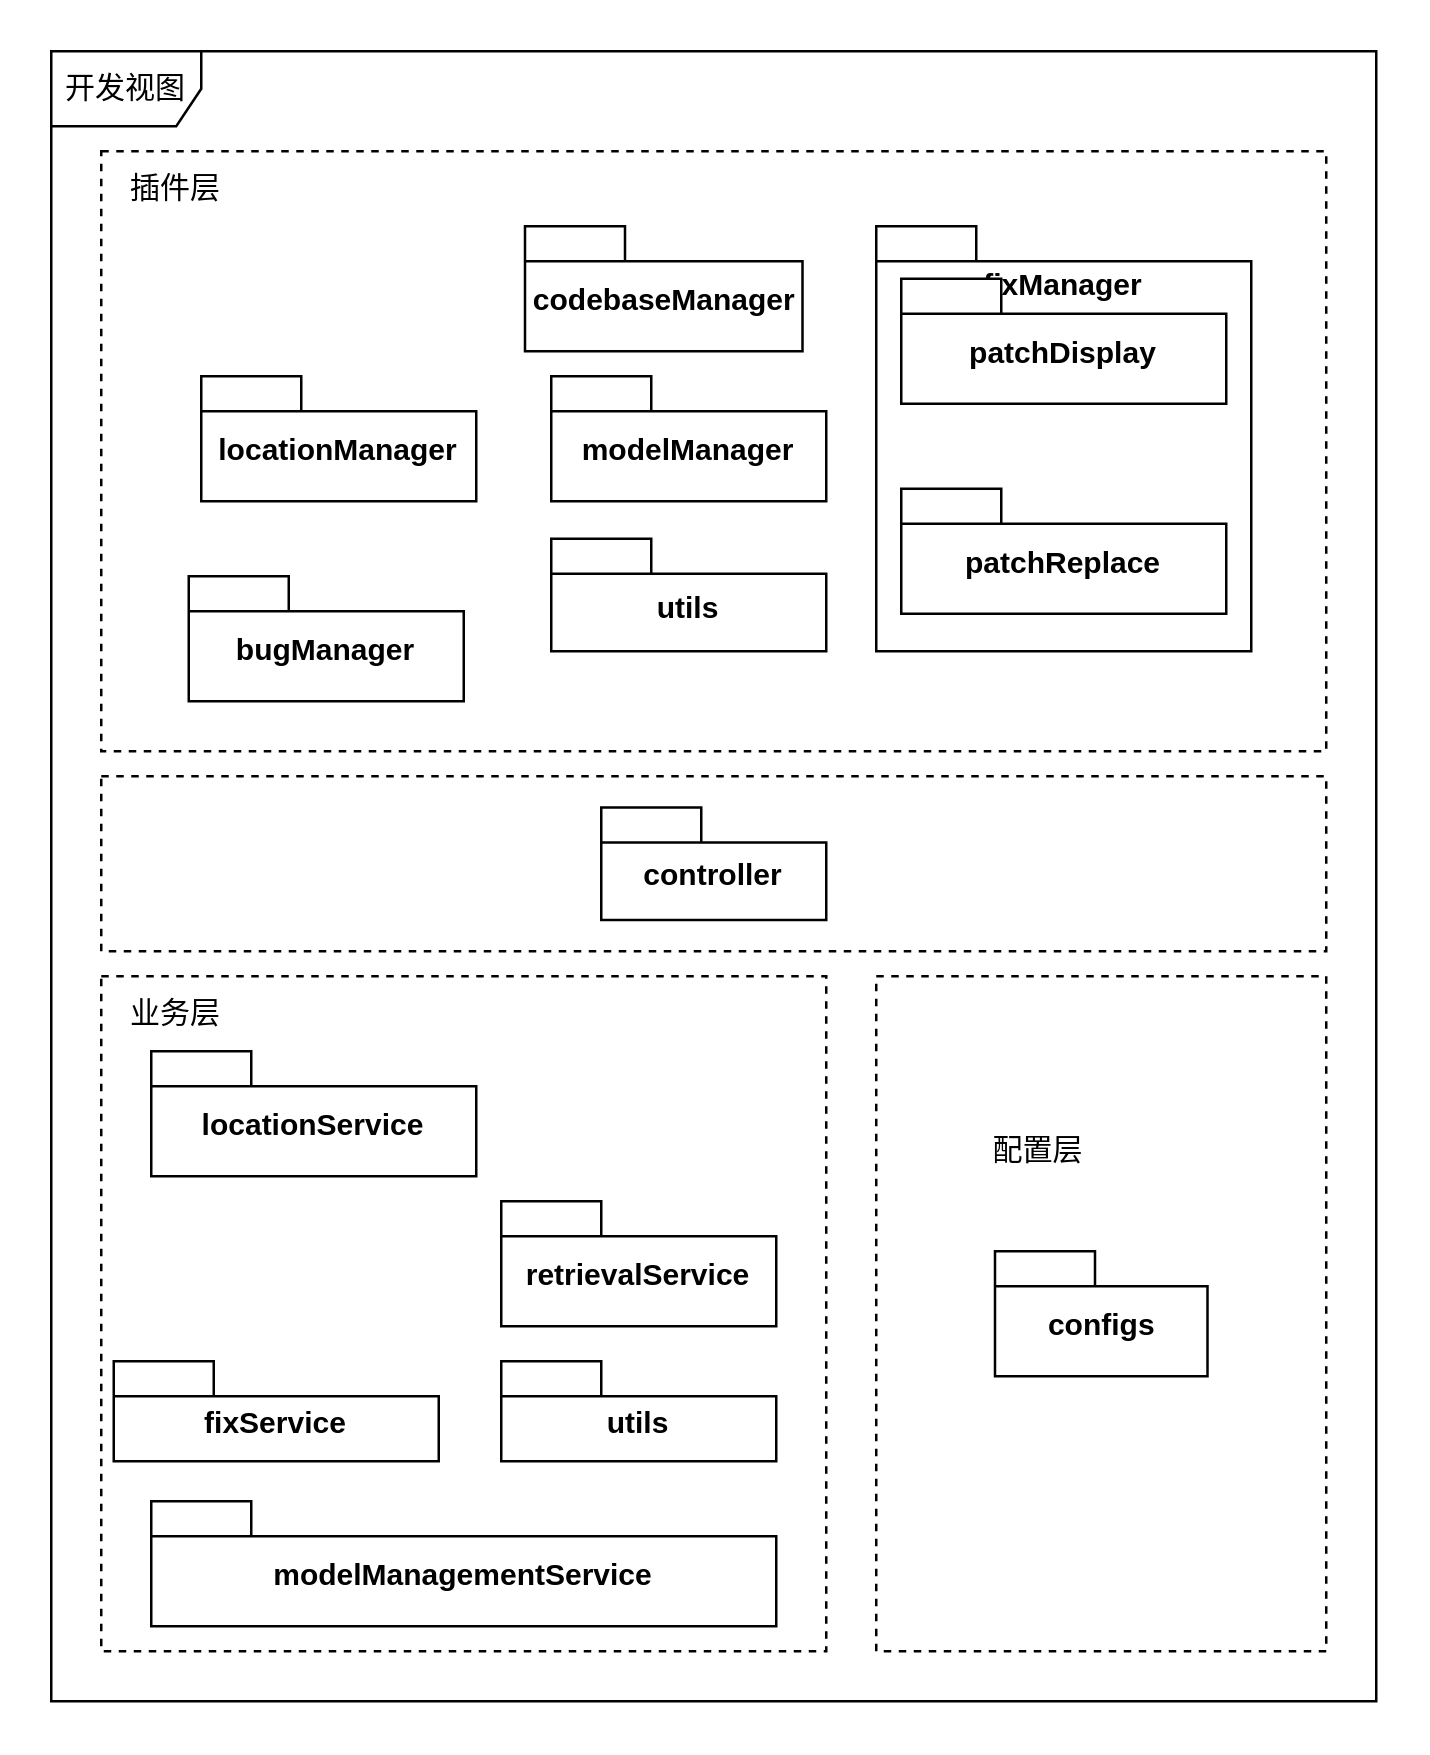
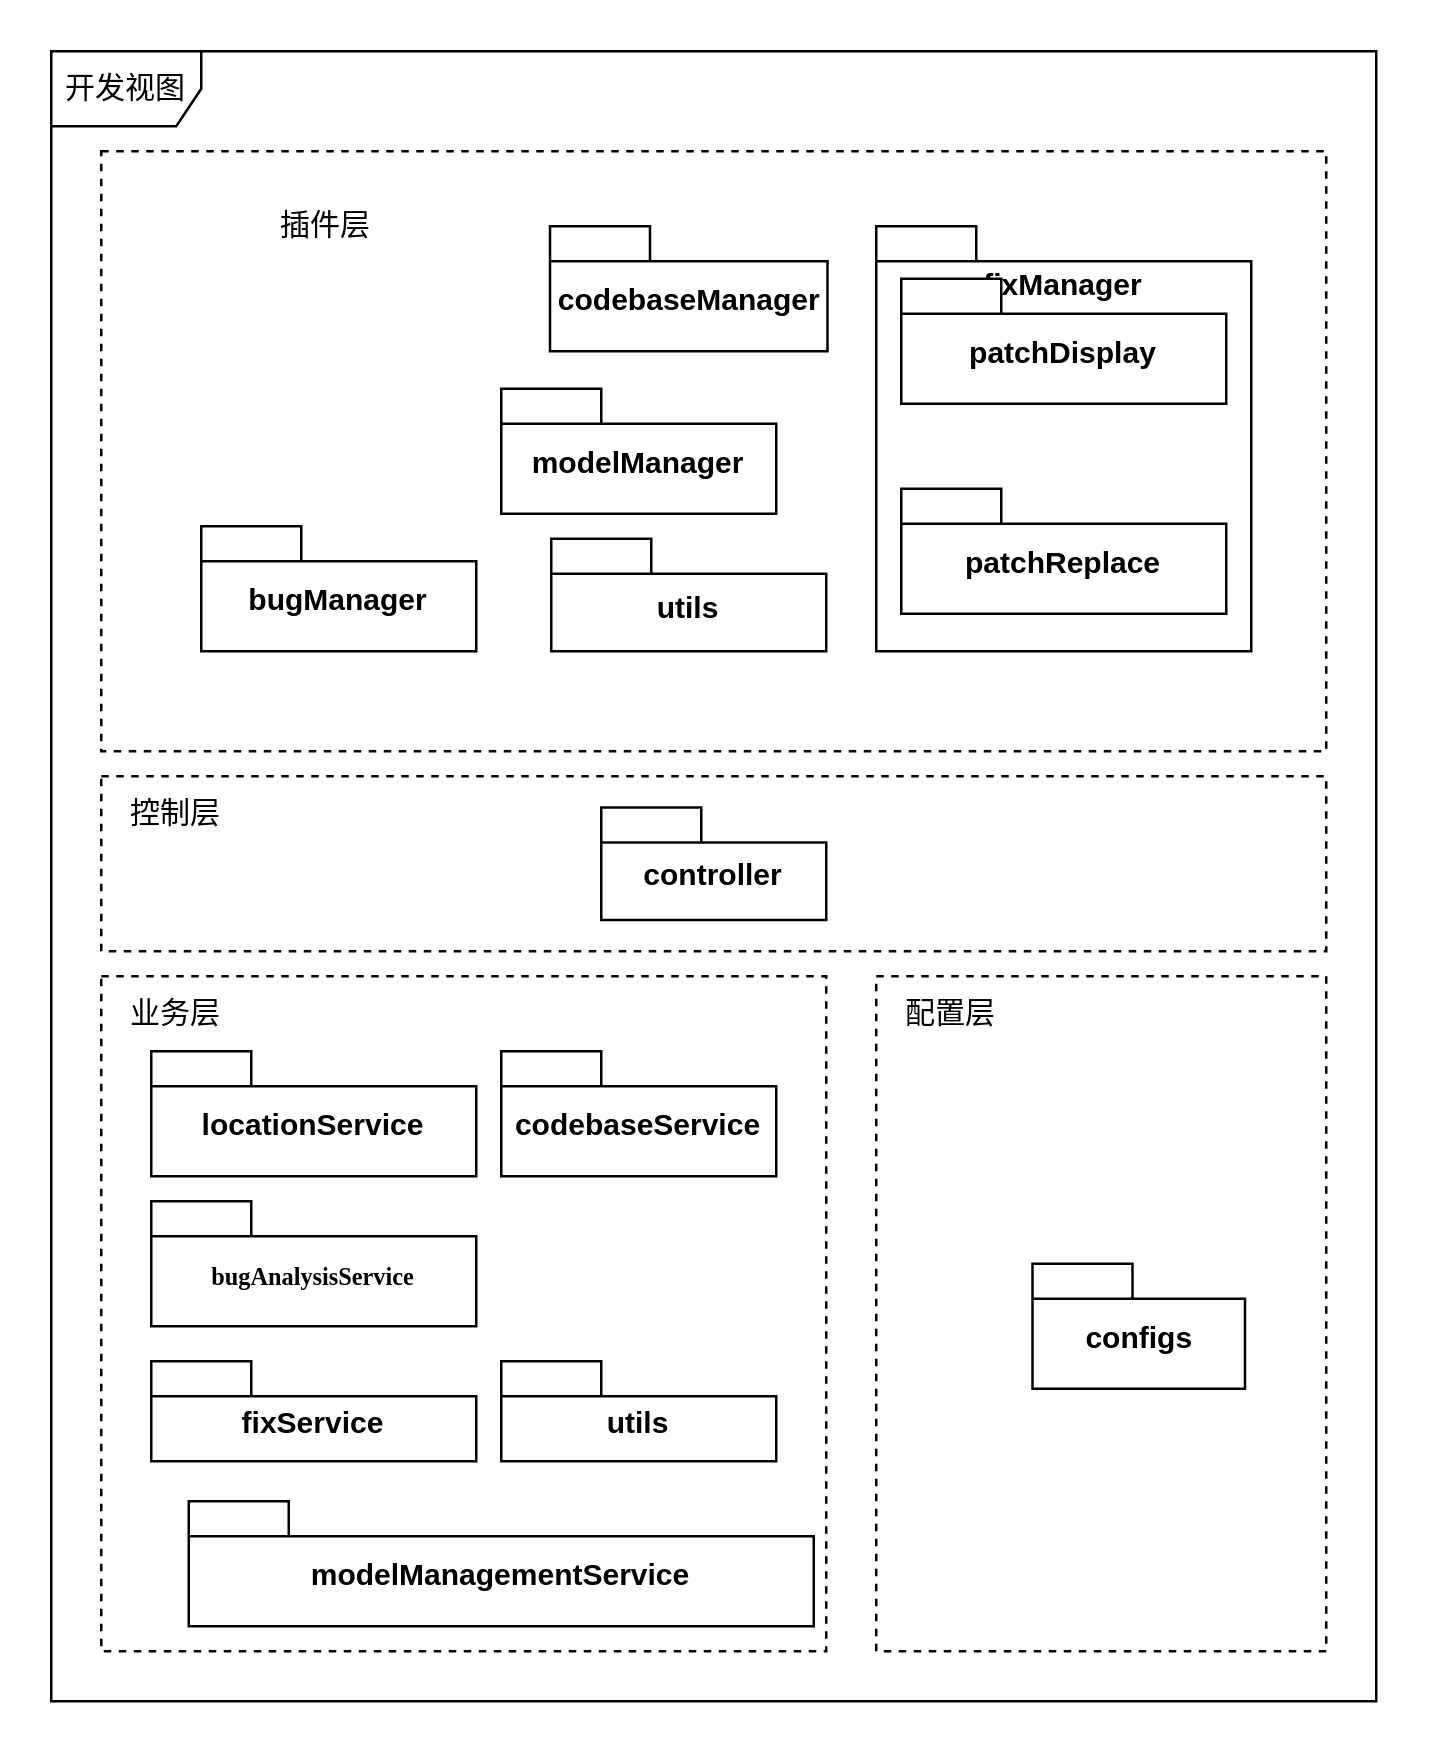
  <mxCell id="0" />
  <mxCell id="1" parent="0" />
  <mxCell id="2" value="开发视图" style="shape=umlFrame;whiteSpace=wrap;html=1;pointerEvents=0;" vertex="1" parent="1"><mxGeometry x="20" y="20" width="530" height="660" as="geometry" /></mxCell>
  <mxCell id="3" value="" style="rounded=0;whiteSpace=wrap;html=1;dashed=1;" vertex="1" parent="1"><mxGeometry x="40" y="60" width="490" height="240" as="geometry" /></mxCell>
  <mxCell id="4" value="" style="rounded=0;whiteSpace=wrap;html=1;dashed=1;" vertex="1" parent="1"><mxGeometry x="40" y="390" width="290" height="270" as="geometry" /></mxCell>
  <mxCell id="5" value="" style="rounded=0;whiteSpace=wrap;html=1;strokeColor=default;dashed=1;" vertex="1" parent="1"><mxGeometry x="40" y="310" width="490" height="70" as="geometry" /></mxCell>
- <mxCell id="6" value="插件层" style="text;html=1;align=center;verticalAlign=middle;whiteSpace=wrap;rounded=0;" vertex="1" parent="1"><mxGeometry x="40" y="60" width="60" height="30" as="geometry" /></mxCell>
+ <mxCell id="6" value="插件层" style="text;html=1;align=center;verticalAlign=middle;whiteSpace=wrap;rounded=0;" vertex="1" parent="1"><mxGeometry x="100" y="75" width="60" height="30" as="geometry" /></mxCell>
+ <mxCell id="7" value="控制层" style="text;html=1;align=center;verticalAlign=middle;whiteSpace=wrap;rounded=0;" vertex="1" parent="1"><mxGeometry x="40" y="310" width="60" height="30" as="geometry" /></mxCell>
  <mxCell id="8" value="业务层" style="text;html=1;align=center;verticalAlign=middle;whiteSpace=wrap;rounded=0;" vertex="1" parent="1"><mxGeometry x="40" y="390" width="60" height="30" as="geometry" /></mxCell>
- <mxCell id="9" value="bugManager" style="shape=folder;fontStyle=1;spacingTop=10;tabWidth=40;tabHeight=14;tabPosition=left;html=1;whiteSpace=wrap;" vertex="1" parent="1"><mxGeometry x="75" y="230" width="110" height="50" as="geometry" /></mxCell>
- <mxCell id="10" value="modelManager" style="shape=folder;fontStyle=1;spacingTop=10;tabWidth=40;tabHeight=14;tabPosition=left;html=1;whiteSpace=wrap;" vertex="1" parent="1"><mxGeometry x="220" y="150" width="110" height="50" as="geometry" /></mxCell>
- <mxCell id="11" value="codebaseManager" style="shape=folder;fontStyle=1;spacingTop=10;tabWidth=40;tabHeight=14;tabPosition=left;html=1;whiteSpace=wrap;" vertex="1" parent="1"><mxGeometry x="209.5" y="90" width="111" height="50" as="geometry" /></mxCell>
+ <mxCell id="9" value="bugManager" style="shape=folder;fontStyle=1;spacingTop=10;tabWidth=40;tabHeight=14;tabPosition=left;html=1;whiteSpace=wrap;" vertex="1" parent="1"><mxGeometry x="80" y="210" width="110" height="50" as="geometry" /></mxCell>
+ <mxCell id="10" value="modelManager" style="shape=folder;fontStyle=1;spacingTop=10;tabWidth=40;tabHeight=14;tabPosition=left;html=1;whiteSpace=wrap;" vertex="1" parent="1"><mxGeometry x="200" y="155" width="110" height="50" as="geometry" /></mxCell>
+ <mxCell id="11" value="codebaseManager" style="shape=folder;fontStyle=1;spacingTop=10;tabWidth=40;tabHeight=14;tabPosition=left;html=1;whiteSpace=wrap;" vertex="1" parent="1"><mxGeometry x="219.5" y="90" width="111" height="50" as="geometry" /></mxCell>
  <mxCell id="12" value="fixManager" style="shape=folder;fontStyle=1;spacingTop=10;tabWidth=40;tabHeight=14;tabPosition=left;html=1;whiteSpace=wrap;labelPosition=center;verticalLabelPosition=middle;align=center;verticalAlign=top;" vertex="1" parent="1"><mxGeometry x="350" y="90" width="150" height="170" as="geometry" /></mxCell>
  <mxCell id="13" value="controller" style="shape=folder;fontStyle=1;spacingTop=10;tabWidth=40;tabHeight=14;tabPosition=left;html=1;whiteSpace=wrap;" vertex="1" parent="1"><mxGeometry x="240" y="322.5" width="90" height="45" as="geometry" /></mxCell>
  <mxCell id="14" value="" style="rounded=0;whiteSpace=wrap;html=1;dashed=1;" vertex="1" parent="1"><mxGeometry x="350" y="390" width="180" height="270" as="geometry" /></mxCell>
- <mxCell id="15" value="配置层" style="text;html=1;align=center;verticalAlign=middle;whiteSpace=wrap;rounded=0;" vertex="1" parent="1"><mxGeometry x="385" y="445" width="60" height="30" as="geometry" /></mxCell>
- <mxCell id="16" value="configs" style="shape=folder;fontStyle=1;spacingTop=10;tabWidth=40;tabHeight=14;tabPosition=left;html=1;whiteSpace=wrap;" vertex="1" parent="1"><mxGeometry x="397.5" y="500" width="85" height="50" as="geometry" /></mxCell>
+ <mxCell id="15" value="配置层" style="text;html=1;align=center;verticalAlign=middle;whiteSpace=wrap;rounded=0;" vertex="1" parent="1"><mxGeometry x="350" y="390" width="60" height="30" as="geometry" /></mxCell>
+ <mxCell id="16" value="configs" style="shape=folder;fontStyle=1;spacingTop=10;tabWidth=40;tabHeight=14;tabPosition=left;html=1;whiteSpace=wrap;" vertex="1" parent="1"><mxGeometry x="412.5" y="505" width="85" height="50" as="geometry" /></mxCell>
  <mxCell id="17" value="utils" style="shape=folder;fontStyle=1;spacingTop=10;tabWidth=40;tabHeight=14;tabPosition=left;html=1;whiteSpace=wrap;" vertex="1" parent="1"><mxGeometry x="220" y="215" width="110" height="45" as="geometry" /></mxCell>
  <mxCell id="18" value="utils" style="shape=folder;fontStyle=1;spacingTop=10;tabWidth=40;tabHeight=14;tabPosition=left;html=1;whiteSpace=wrap;" vertex="1" parent="1"><mxGeometry x="200" y="544" width="110" height="40" as="geometry" /></mxCell>
- <mxCell id="19" value="modelManagementService" style="shape=folder;fontStyle=1;spacingTop=10;tabWidth=40;tabHeight=14;tabPosition=left;html=1;whiteSpace=wrap;" vertex="1" parent="1"><mxGeometry x="60" y="600" width="250" height="50" as="geometry" /></mxCell>
- <mxCell id="21" value="retrievalService" style="shape=folder;fontStyle=1;spacingTop=10;tabWidth=40;tabHeight=14;tabPosition=left;html=1;whiteSpace=wrap;" vertex="1" parent="1"><mxGeometry x="200" y="480" width="110" height="50" as="geometry" /></mxCell>
- <mxCell id="22" value="locationManager" style="shape=folder;fontStyle=1;spacingTop=10;tabWidth=40;tabHeight=14;tabPosition=left;html=1;whiteSpace=wrap;" vertex="1" parent="1"><mxGeometry x="80" y="150" width="110" height="50" as="geometry" /></mxCell>
+ <mxCell id="19" value="modelManagementService" style="shape=folder;fontStyle=1;spacingTop=10;tabWidth=40;tabHeight=14;tabPosition=left;html=1;whiteSpace=wrap;" vertex="1" parent="1"><mxGeometry x="75" y="600" width="250" height="50" as="geometry" /></mxCell>
+ <mxCell id="20" value="codebaseService" style="shape=folder;fontStyle=1;spacingTop=10;tabWidth=40;tabHeight=14;tabPosition=left;html=1;whiteSpace=wrap;" vertex="1" parent="1"><mxGeometry x="200" y="420" width="110" height="50" as="geometry" /></mxCell>
  <mxCell id="23" value="locationService" style="shape=folder;fontStyle=1;spacingTop=10;tabWidth=40;tabHeight=14;tabPosition=left;html=1;whiteSpace=wrap;" vertex="1" parent="1"><mxGeometry x="60" y="420" width="130" height="50" as="geometry" /></mxCell>
- <mxCell id="24" value="fixService" style="shape=folder;fontStyle=1;spacingTop=10;tabWidth=40;tabHeight=14;tabPosition=left;html=1;whiteSpace=wrap;" vertex="1" parent="1"><mxGeometry x="45" y="544" width="130" height="40" as="geometry" /></mxCell>
+ <mxCell id="24" value="fixService" style="shape=folder;fontStyle=1;spacingTop=10;tabWidth=40;tabHeight=14;tabPosition=left;html=1;whiteSpace=wrap;" vertex="1" parent="1"><mxGeometry x="60" y="544" width="130" height="40" as="geometry" /></mxCell>
+ <mxCell id="25" value="&lt;div&gt;&lt;span style=&quot;font-size: 7.304pt; font-family: Arial-BoldMT;&quot;&gt;bugAnalysisService&lt;/span&gt;&lt;/div&gt;" style="shape=folder;fontStyle=1;spacingTop=10;tabWidth=40;tabHeight=14;tabPosition=left;html=1;whiteSpace=wrap;" vertex="1" parent="1"><mxGeometry x="60" y="480" width="130" height="50" as="geometry" /></mxCell>
  <mxCell id="26" value="patchReplace" style="shape=folder;fontStyle=1;spacingTop=10;tabWidth=40;tabHeight=14;tabPosition=left;html=1;whiteSpace=wrap;" vertex="1" parent="1"><mxGeometry x="360" y="195" width="130" height="50" as="geometry" /></mxCell>
  <mxCell id="27" value="patchDisplay" style="shape=folder;fontStyle=1;spacingTop=10;tabWidth=40;tabHeight=14;tabPosition=left;html=1;whiteSpace=wrap;" vertex="1" parent="1"><mxGeometry x="360" y="111" width="130" height="50" as="geometry" /></mxCell>
